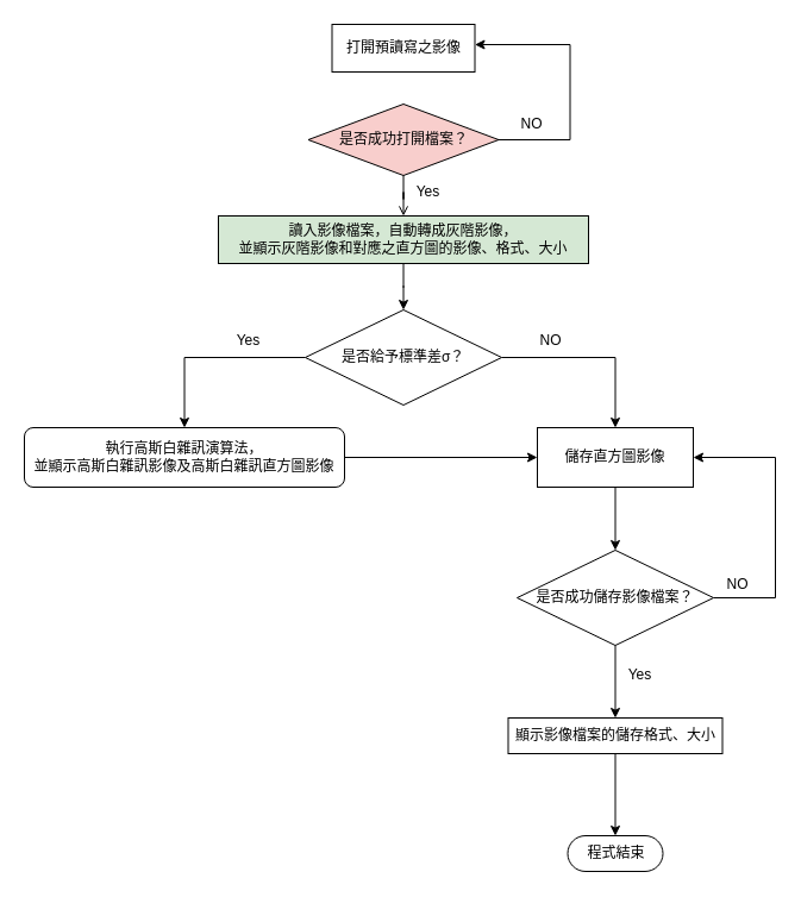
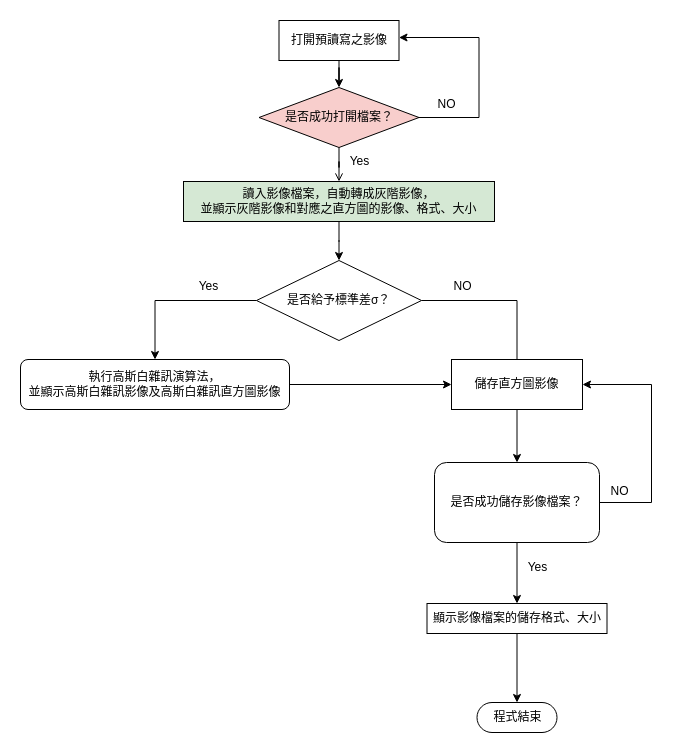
  <mxCell id="0" />
  <mxCell id="1" parent="0" />
+ <mxCell id="2" value="" style="edgeStyle=orthogonalEdgeStyle;rounded=0;orthogonalLoop=1;jettySize=auto;html=1;" parent="1" source="3" target="6" edge="1"><mxGeometry relative="1" as="geometry" /></mxCell>
  <mxCell id="3" value="打開預讀寫之影像" style="whiteSpace=wrap;html=1;dashed=0;" parent="1" vertex="1"><mxGeometry x="278.5" y="20" width="120" height="40" as="geometry" /></mxCell>
  <mxCell id="4" style="edgeStyle=orthogonalEdgeStyle;rounded=0;orthogonalLoop=1;jettySize=auto;html=1;entryX=1;entryY=0.5;entryDx=0;entryDy=0;" parent="1" edge="1"><mxGeometry relative="1" as="geometry"><Array as="points"><mxPoint x="478.5" y="117" /><mxPoint x="478.5" y="37" /></Array><mxPoint x="410.5" y="117" as="sourcePoint" /><mxPoint x="398.5" y="37" as="targetPoint" /></mxGeometry></mxCell>
  <mxCell id="5" value="" style="edgeStyle=orthogonalEdgeStyle;rounded=0;orthogonalLoop=1;jettySize=auto;html=1;endArrow=open;" parent="1" source="6" target="9" edge="1"><mxGeometry relative="1" as="geometry" /></mxCell>
  <mxCell id="6" value="是否成功打開檔案？" style="rhombus;whiteSpace=wrap;html=1;dashed=0;fillColor=#f8cecc;" parent="1" vertex="1"><mxGeometry x="258.5" y="87" width="160" height="60" as="geometry" /></mxCell>
  <mxCell id="7" value="NO" style="text;html=1;align=center;verticalAlign=middle;resizable=0;points=[];autosize=1;" parent="1" vertex="1"><mxGeometry x="430.5" y="94" width="30" height="20" as="geometry" /></mxCell>
  <mxCell id="8" value="" style="edgeStyle=orthogonalEdgeStyle;rounded=0;orthogonalLoop=1;jettySize=auto;html=1;" edge="1" parent="1" source="9" target="21"><mxGeometry relative="1" as="geometry" /></mxCell>
  <mxCell id="9" value="讀入影像檔案，自動轉成灰階影像，&lt;br&gt;並顯示灰階影像和對應之直方圖的影像、格式、大小" style="whiteSpace=wrap;html=1;dashed=0;fillColor=#d5e8d4;" parent="1" vertex="1"><mxGeometry x="183" y="181" width="311" height="40" as="geometry" /></mxCell>
  <mxCell id="10" value="Yes" style="text;html=1;align=center;verticalAlign=middle;resizable=0;points=[];autosize=1;" parent="1" vertex="1"><mxGeometry x="338.5" y="151" width="40" height="20" as="geometry" /></mxCell>
  <mxCell id="11" style="edgeStyle=orthogonalEdgeStyle;rounded=0;orthogonalLoop=1;jettySize=auto;html=1;entryX=0;entryY=0.5;entryDx=0;entryDy=0;" edge="1" parent="1" source="12" target="26"><mxGeometry relative="1" as="geometry" /></mxCell>
  <mxCell id="12" value="執行高斯白雜訊演算法，&lt;br&gt;並顯示高斯白雜訊影像及高斯白雜訊直方圖影像" style="whiteSpace=wrap;html=1;dashed=0;rounded=1;" parent="1" vertex="1"><mxGeometry x="20" y="359" width="269" height="50" as="geometry" /></mxCell>
  <mxCell id="13" style="edgeStyle=orthogonalEdgeStyle;rounded=0;orthogonalLoop=1;jettySize=auto;html=1;exitX=0.5;exitY=1;exitDx=0;exitDy=0;entryX=0.5;entryY=0;entryDx=0;entryDy=0;" edge="1" parent="1" source="15" target="17"><mxGeometry relative="1" as="geometry" /></mxCell>
  <mxCell id="14" style="edgeStyle=orthogonalEdgeStyle;rounded=0;orthogonalLoop=1;jettySize=auto;html=1;entryX=1;entryY=0.5;entryDx=0;entryDy=0;" edge="1" parent="1" source="15" target="26"><mxGeometry relative="1" as="geometry"><Array as="points"><mxPoint x="651" y="502" /><mxPoint x="651" y="384" /></Array></mxGeometry></mxCell>
- <mxCell id="15" value="是否成功儲存影像檔案？" style="rhombus;whiteSpace=wrap;html=1;dashed=0;" parent="1" vertex="1"><mxGeometry x="434" y="462" width="165" height="80" as="geometry" /></mxCell>
+ <mxCell id="15" value="是否成功儲存影像檔案？" style="whiteSpace=wrap;html=1;dashed=0;rounded=1;" parent="1" vertex="1"><mxGeometry x="434" y="462" width="165" height="80" as="geometry" /></mxCell>
  <mxCell id="16" style="edgeStyle=orthogonalEdgeStyle;rounded=0;orthogonalLoop=1;jettySize=auto;html=1;" edge="1" parent="1" source="17" target="18"><mxGeometry relative="1" as="geometry" /></mxCell>
  <mxCell id="17" value="顯示影像檔案的儲存格式、大小" style="whiteSpace=wrap;html=1;dashed=0;" parent="1" vertex="1"><mxGeometry x="426.5" y="603" width="180" height="30" as="geometry" /></mxCell>
  <mxCell id="18" value="程式結束" style="html=1;dashed=0;whitespace=wrap;shape=mxgraph.dfd.start" parent="1" vertex="1"><mxGeometry x="476.5" y="702" width="80" height="30" as="geometry" /></mxCell>
  <mxCell id="19" style="edgeStyle=orthogonalEdgeStyle;rounded=0;orthogonalLoop=1;jettySize=auto;html=1;exitX=0;exitY=0.5;exitDx=0;exitDy=0;" edge="1" parent="1" source="21" target="12"><mxGeometry relative="1" as="geometry" /></mxCell>
- <mxCell id="20" style="edgeStyle=orthogonalEdgeStyle;rounded=0;orthogonalLoop=1;jettySize=auto;html=1;entryX=0.5;entryY=0;entryDx=0;entryDy=0;" edge="1" parent="1" source="21" target="26"><mxGeometry relative="1" as="geometry" /></mxCell>
+ <mxCell id="20" style="edgeStyle=orthogonalEdgeStyle;rounded=0;orthogonalLoop=1;jettySize=auto;html=1;entryX=0.5;entryY=0;entryDx=0;entryDy=0;endArrow=none;" edge="1" parent="1" source="21" target="26"><mxGeometry relative="1" as="geometry" /></mxCell>
  <mxCell id="21" value="&lt;span style=&quot;background-color: rgb(255 , 255 , 255)&quot;&gt;是否給予標準差&lt;span style=&quot;font-family: &amp;#34;menlo&amp;#34; , &amp;#34;monaco&amp;#34; , &amp;#34;courier new&amp;#34; , monospace&quot;&gt;σ&lt;/span&gt;&lt;span&gt;？&lt;/span&gt;&lt;/span&gt;" style="rhombus;whiteSpace=wrap;html=1;dashed=0;" vertex="1" parent="1"><mxGeometry x="256" y="260" width="165" height="80" as="geometry" /></mxCell>
  <mxCell id="22" value="Yes" style="text;html=1;align=center;verticalAlign=middle;resizable=0;points=[];autosize=1;" vertex="1" parent="1"><mxGeometry x="188" y="276" width="40" height="20" as="geometry" /></mxCell>
  <mxCell id="23" value="NO" style="text;html=1;align=center;verticalAlign=middle;resizable=0;points=[];autosize=1;" vertex="1" parent="1"><mxGeometry x="446.5" y="276" width="30" height="20" as="geometry" /></mxCell>
  <mxCell id="24" value="Yes" style="text;html=1;align=center;verticalAlign=middle;resizable=0;points=[];autosize=1;" vertex="1" parent="1"><mxGeometry x="516.5" y="557" width="40" height="20" as="geometry" /></mxCell>
  <mxCell id="25" style="edgeStyle=orthogonalEdgeStyle;rounded=0;orthogonalLoop=1;jettySize=auto;html=1;" edge="1" parent="1" source="26" target="15"><mxGeometry relative="1" as="geometry" /></mxCell>
  <mxCell id="26" value="儲存直方圖影像" style="whiteSpace=wrap;html=1;dashed=0;" vertex="1" parent="1"><mxGeometry x="451" y="359" width="131" height="50" as="geometry" /></mxCell>
  <mxCell id="27" value="NO" style="text;html=1;align=center;verticalAlign=middle;resizable=0;points=[];autosize=1;" vertex="1" parent="1"><mxGeometry x="604" y="481" width="30" height="20" as="geometry" /></mxCell>
